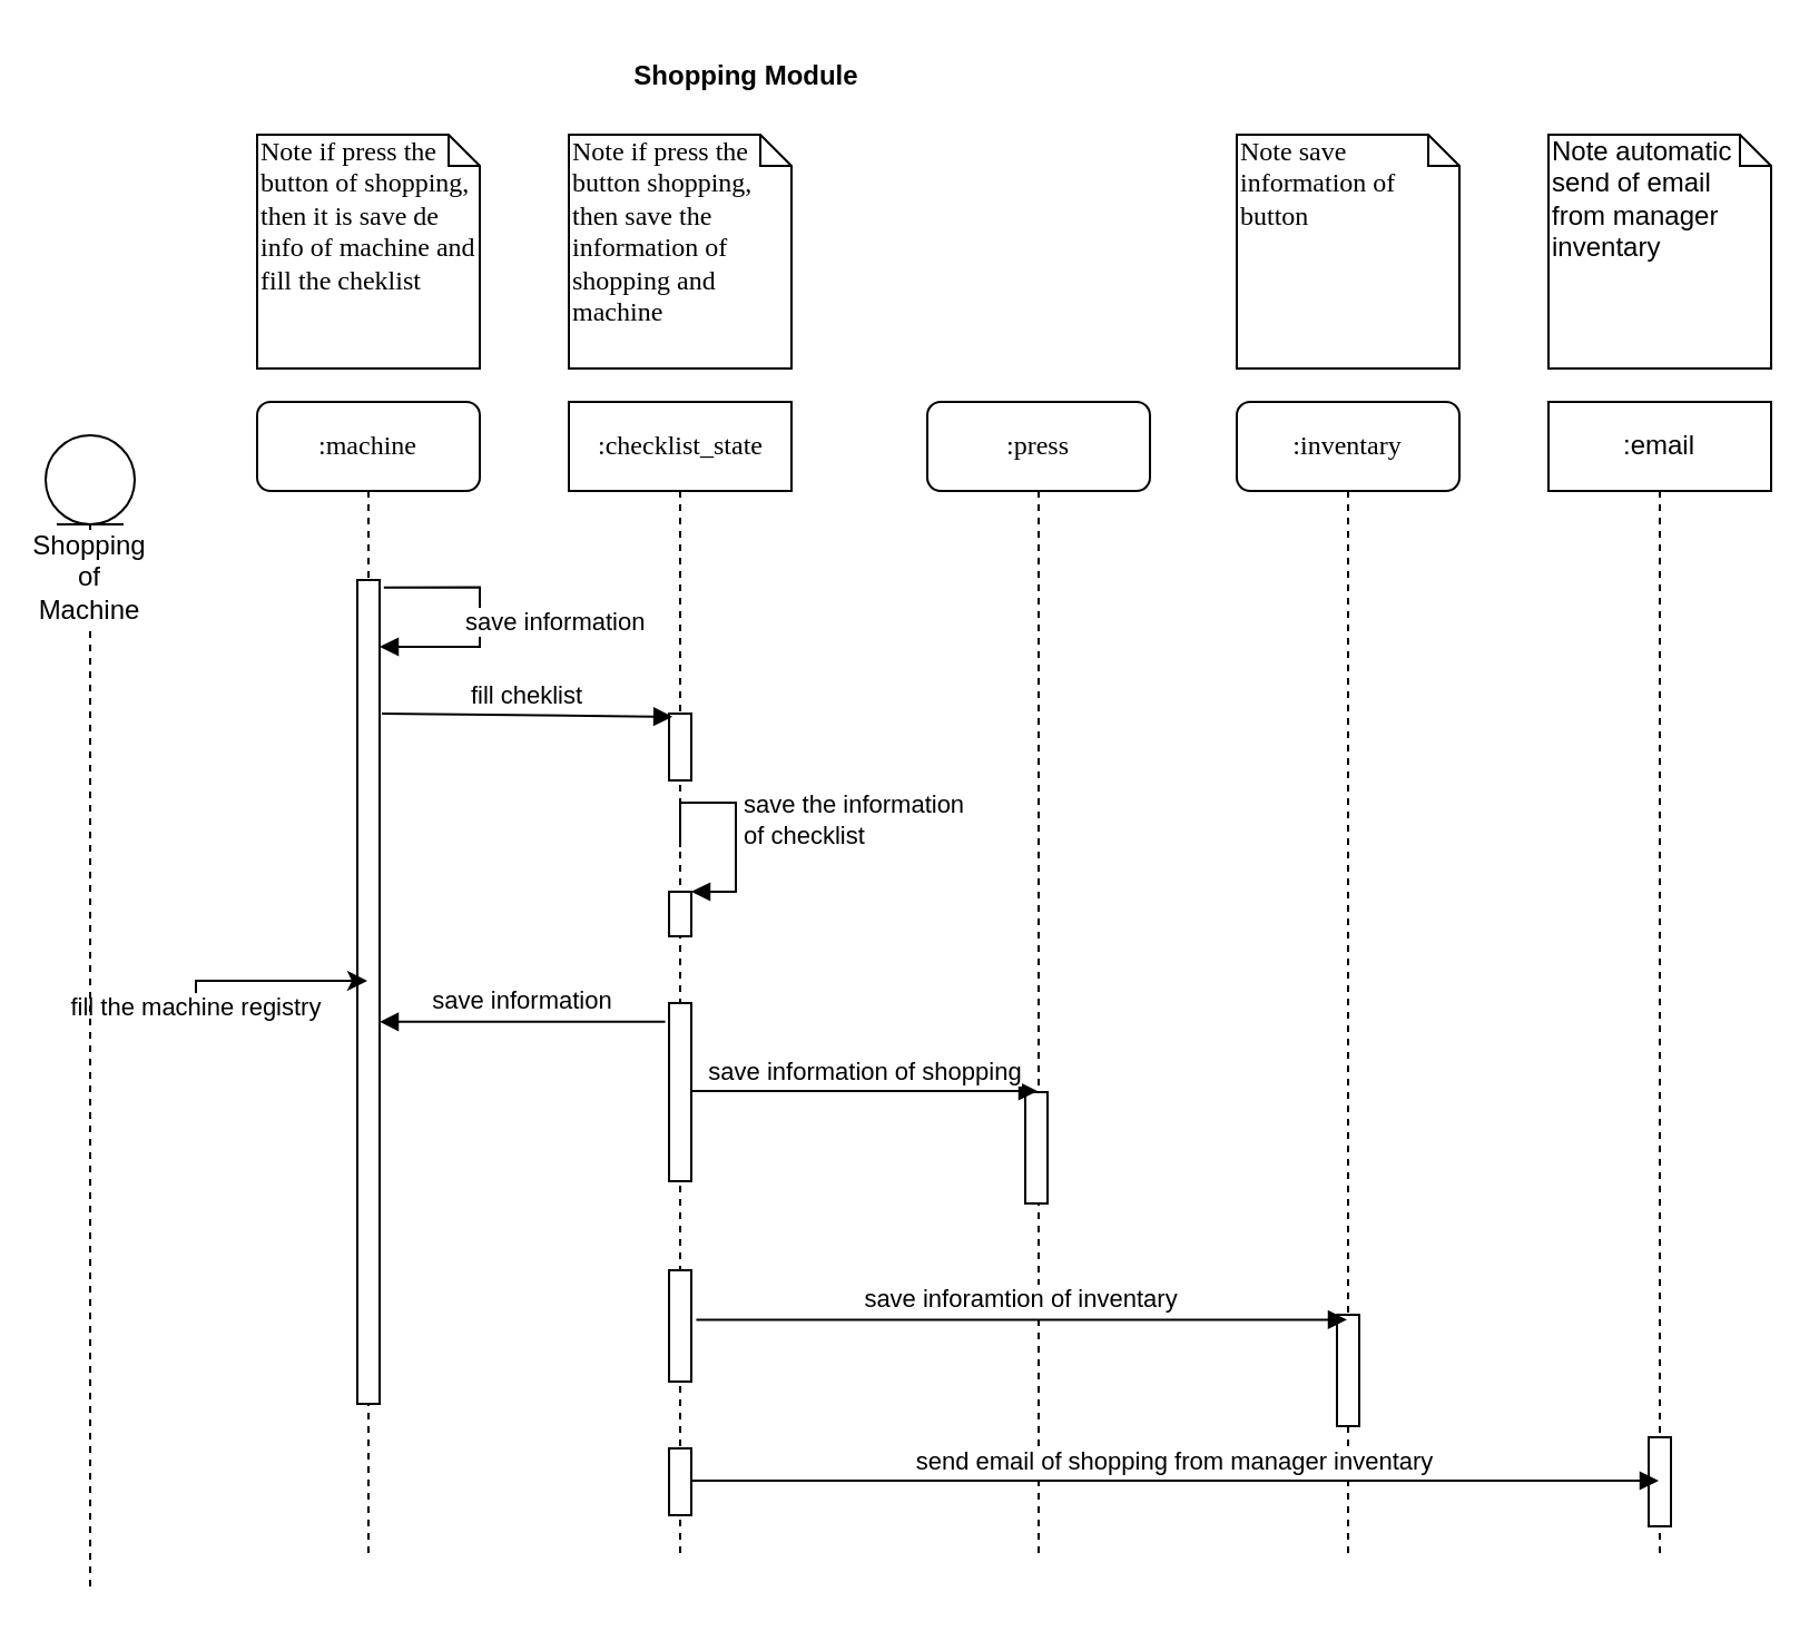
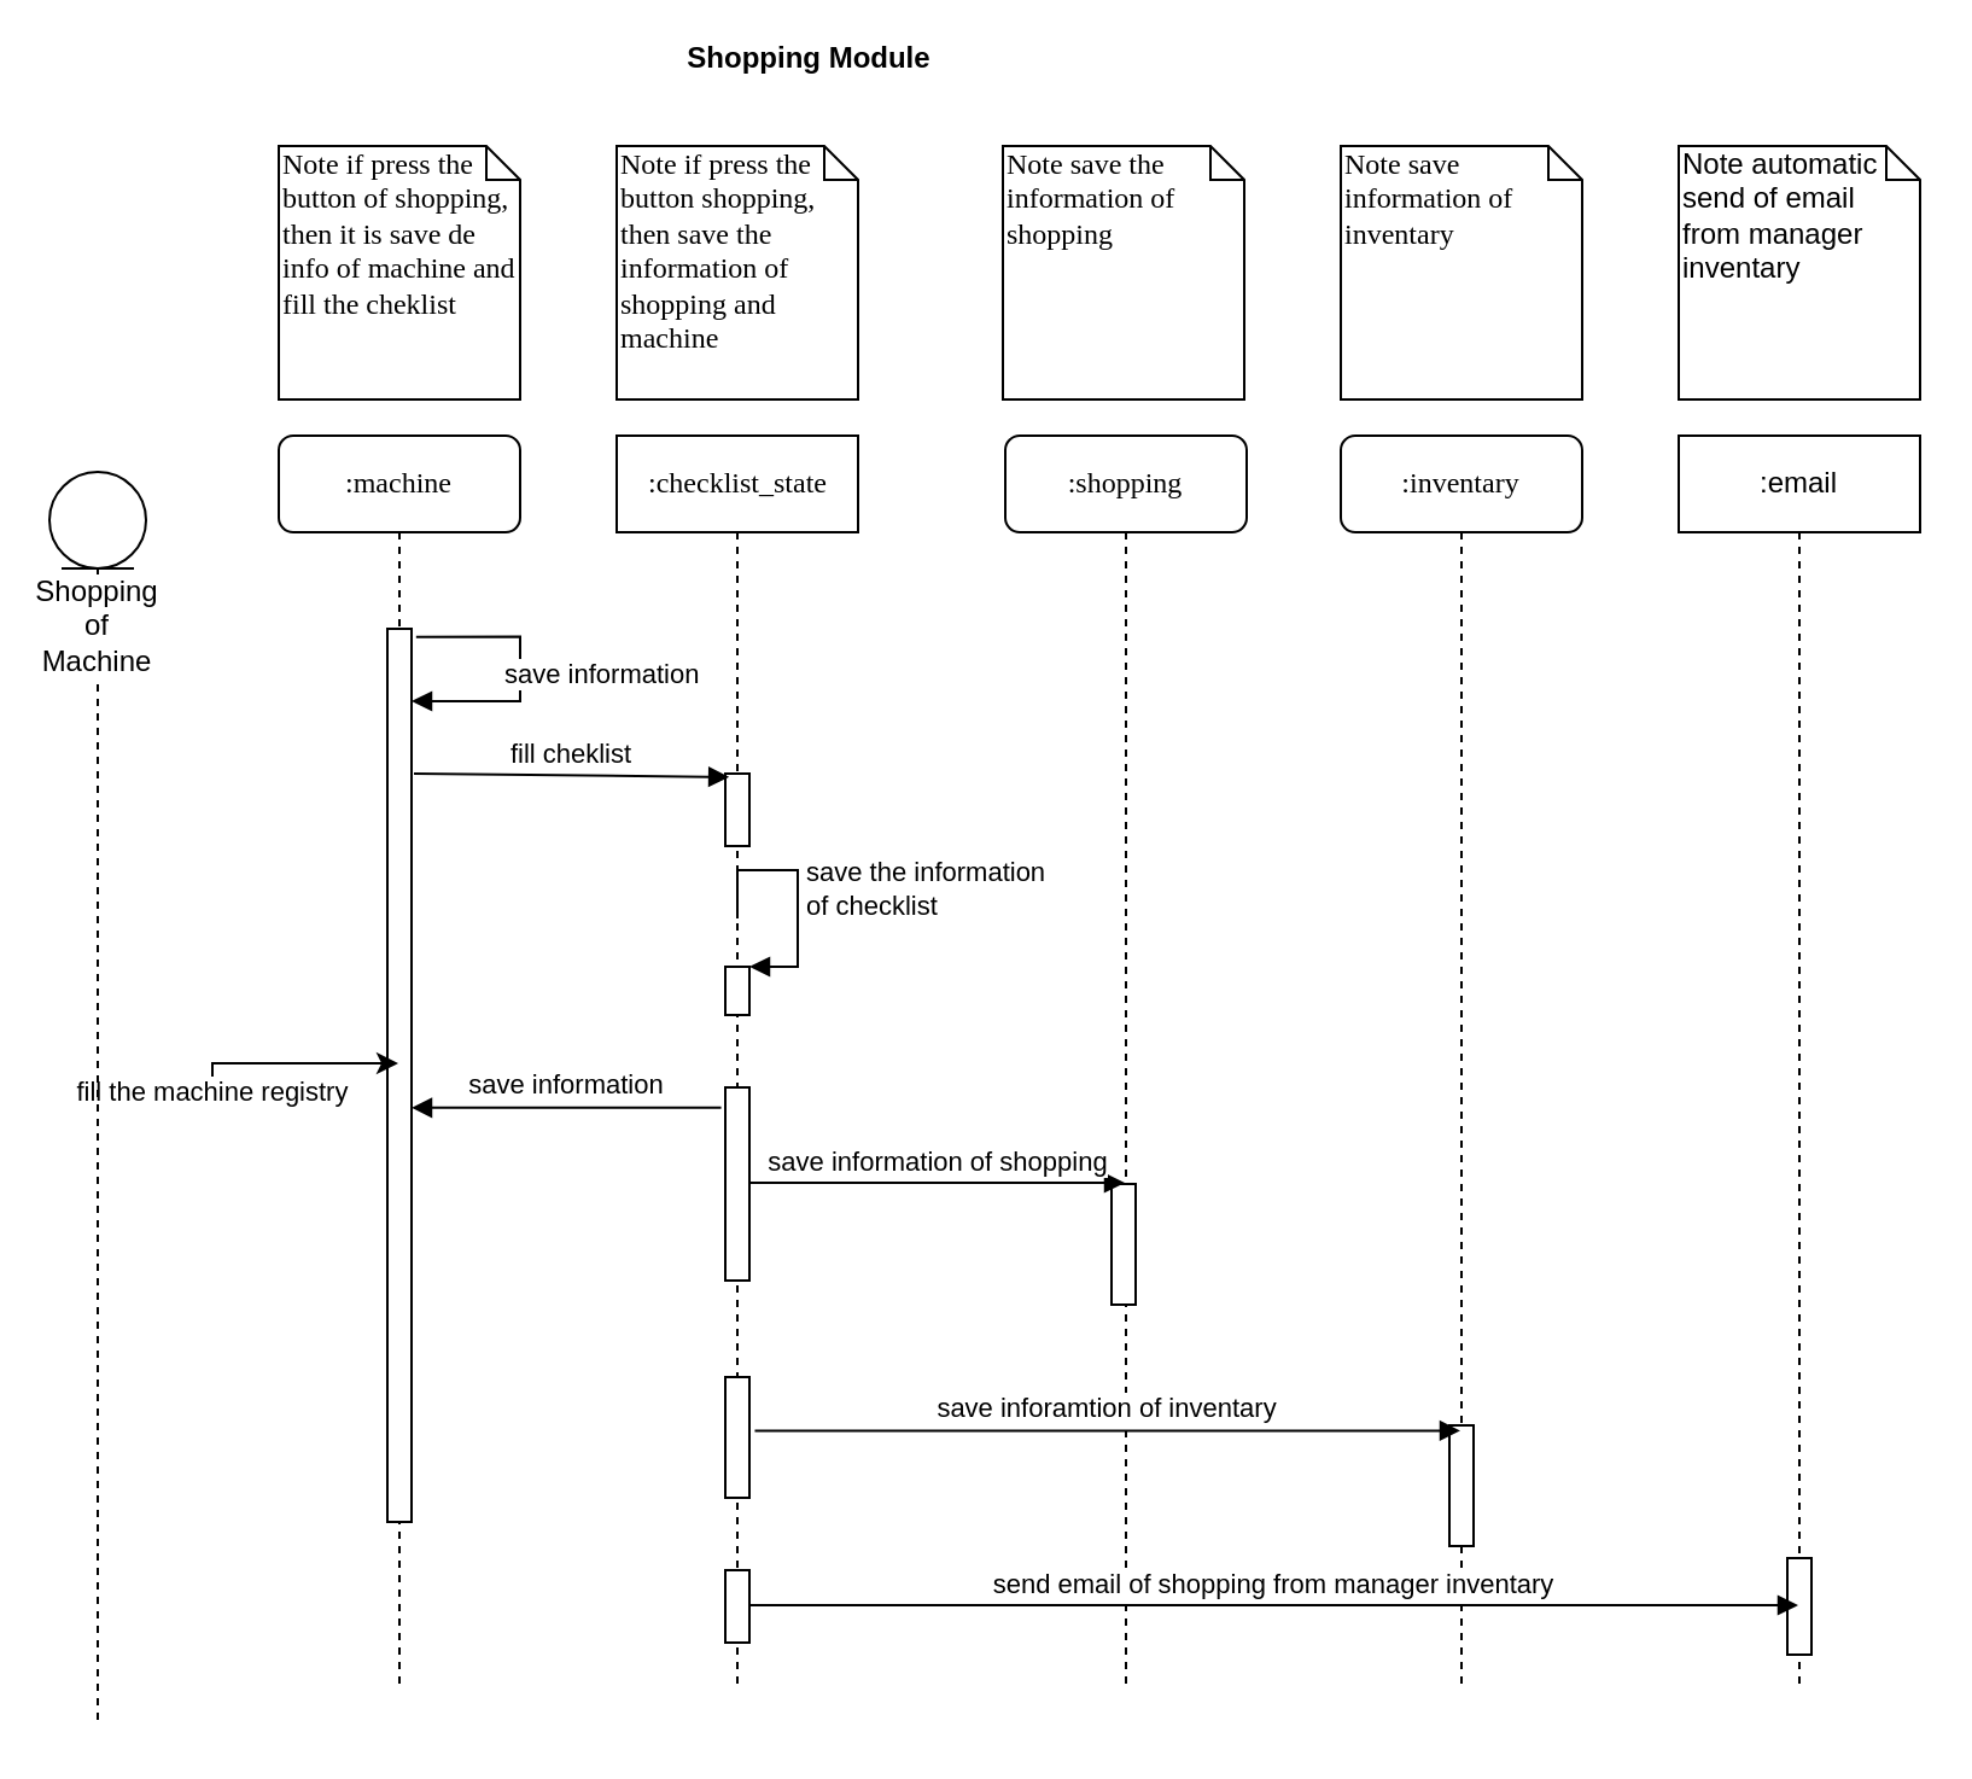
  <mxCell id="0" />
  <mxCell id="1" parent="0" />
  <mxCell id="2" value=":checklist_state" style="html=1;points=[];perimeter=orthogonalPerimeter;shape=umlLifeline;participant=label;shadow=0;fontFamily=Verdana;fontSize=12;fontColor=#000000;align=center;strokeColor=#000000;strokeWidth=1;fillColor=#ffffff;recursiveResize=0;container=1;collapsible=0;" parent="1" vertex="1"><mxGeometry x="255" y="180" width="100" height="520" as="geometry" /></mxCell>
  <mxCell id="3" value="" style="html=1;points=[];perimeter=orthogonalPerimeter;rounded=0;shadow=0;comic=0;labelBackgroundColor=none;strokeWidth=1;fontFamily=Verdana;fontSize=12;align=center;" parent="2" vertex="1"><mxGeometry x="45" y="140" width="10" height="30" as="geometry" /></mxCell>
  <mxCell id="4" value="" style="html=1;points=[];perimeter=orthogonalPerimeter;" vertex="1" parent="2"><mxGeometry x="45" y="220" width="10" height="20" as="geometry" /></mxCell>
  <mxCell id="5" value="save the information&lt;br&gt;of checklist" style="edgeStyle=orthogonalEdgeStyle;html=1;align=left;spacingLeft=2;endArrow=block;rounded=0;entryX=1;entryY=0;" edge="1" target="4" parent="2"><mxGeometry relative="1" as="geometry"><mxPoint x="50" y="200" as="sourcePoint" /><Array as="points"><mxPoint x="50" y="180" /><mxPoint x="75" y="180" /><mxPoint x="75" y="220" /></Array></mxGeometry></mxCell>
  <mxCell id="6" value="" style="html=1;points=[];perimeter=orthogonalPerimeter;" vertex="1" parent="2"><mxGeometry x="45" y="270" width="10" height="80" as="geometry" /></mxCell>
  <mxCell id="7" value="" style="html=1;points=[];perimeter=orthogonalPerimeter;" vertex="1" parent="2"><mxGeometry x="45" y="390" width="10" height="50" as="geometry" /></mxCell>
  <mxCell id="8" value="" style="html=1;points=[];perimeter=orthogonalPerimeter;" vertex="1" parent="2"><mxGeometry x="45" y="470" width="10" height="30" as="geometry" /></mxCell>
- <mxCell id="9" value=":press" style="shape=umlLifeline;perimeter=lifelinePerimeter;whiteSpace=wrap;html=1;container=1;collapsible=0;recursiveResize=0;outlineConnect=0;rounded=1;shadow=0;comic=0;labelBackgroundColor=none;strokeWidth=1;fontFamily=Verdana;fontSize=12;align=center;" parent="1" vertex="1"><mxGeometry x="416" y="180" width="100" height="520" as="geometry" /></mxCell>
+ <mxCell id="9" value=":shopping" style="shape=umlLifeline;perimeter=lifelinePerimeter;whiteSpace=wrap;html=1;container=1;collapsible=0;recursiveResize=0;outlineConnect=0;rounded=1;shadow=0;comic=0;labelBackgroundColor=none;strokeWidth=1;fontFamily=Verdana;fontSize=12;align=center;" parent="1" vertex="1"><mxGeometry x="416" y="180" width="100" height="520" as="geometry" /></mxCell>
  <mxCell id="10" value="" style="html=1;points=[];perimeter=orthogonalPerimeter;rounded=0;shadow=0;comic=0;labelBackgroundColor=none;strokeWidth=1;fontFamily=Verdana;fontSize=12;align=center;" parent="9" vertex="1"><mxGeometry x="44" y="310" width="10" height="50" as="geometry" /></mxCell>
  <mxCell id="11" value=":inventary" style="shape=umlLifeline;perimeter=lifelinePerimeter;whiteSpace=wrap;html=1;container=1;collapsible=0;recursiveResize=0;outlineConnect=0;rounded=1;shadow=0;comic=0;labelBackgroundColor=none;strokeWidth=1;fontFamily=Verdana;fontSize=12;align=center;" parent="1" vertex="1"><mxGeometry x="555" y="180" width="100" height="520" as="geometry" /></mxCell>
  <mxCell id="12" value="" style="html=1;points=[];perimeter=orthogonalPerimeter;rounded=0;shadow=0;comic=0;labelBackgroundColor=none;strokeWidth=1;fontFamily=Verdana;fontSize=12;align=center;" parent="11" vertex="1"><mxGeometry x="45" y="410" width="10" height="50" as="geometry" /></mxCell>
  <mxCell id="13" value=":machine" style="shape=umlLifeline;perimeter=lifelinePerimeter;whiteSpace=wrap;html=1;container=1;collapsible=0;recursiveResize=0;outlineConnect=0;rounded=1;shadow=0;comic=0;labelBackgroundColor=none;strokeWidth=1;fontFamily=Verdana;fontSize=12;align=center;" parent="1" vertex="1"><mxGeometry x="115" y="180" width="100" height="520" as="geometry" /></mxCell>
  <mxCell id="14" value="" style="html=1;points=[];perimeter=orthogonalPerimeter;rounded=0;shadow=0;comic=0;labelBackgroundColor=none;strokeWidth=1;fontFamily=Verdana;fontSize=12;align=center;" parent="13" vertex="1"><mxGeometry x="45" y="80" width="10" height="370" as="geometry" /></mxCell>
  <mxCell id="15" value="save information" style="edgeStyle=orthogonalEdgeStyle;html=1;align=left;spacingLeft=2;endArrow=block;rounded=0;exitX=1.192;exitY=0.009;exitDx=0;exitDy=0;exitPerimeter=0;" edge="1" target="14" parent="13" source="14"><mxGeometry x="0.035" y="-10" relative="1" as="geometry"><mxPoint x="115" y="170" as="sourcePoint" /><Array as="points"><mxPoint x="100" y="84" /><mxPoint x="100" y="110" /></Array><mxPoint as="offset" /></mxGeometry></mxCell>
  <mxCell id="16" value="Note if press the button of shopping, then it is save de info of machine and fill the cheklist" style="shape=note;whiteSpace=wrap;html=1;size=14;verticalAlign=top;align=left;spacingTop=-6;rounded=0;shadow=0;comic=0;labelBackgroundColor=none;strokeWidth=1;fontFamily=Verdana;fontSize=12" parent="1" vertex="1"><mxGeometry x="115" y="60" width="100" height="105" as="geometry" /></mxCell>
  <mxCell id="17" value="Note if press the button shopping, then save the information of shopping and machine" style="shape=note;whiteSpace=wrap;html=1;size=14;verticalAlign=top;align=left;spacingTop=-6;rounded=0;shadow=0;comic=0;labelBackgroundColor=none;strokeWidth=1;fontFamily=Verdana;fontSize=12" parent="1" vertex="1"><mxGeometry x="255" y="60" width="100" height="105" as="geometry" /></mxCell>
- <mxCell id="19" value="Note save information of button" style="shape=note;whiteSpace=wrap;html=1;size=14;verticalAlign=top;align=left;spacingTop=-6;rounded=0;shadow=0;comic=0;labelBackgroundColor=none;strokeWidth=1;fontFamily=Verdana;fontSize=12" parent="1" vertex="1"><mxGeometry x="555" y="60" width="100" height="105" as="geometry" /></mxCell>
+ <mxCell id="18" value="Note save the information of shopping" style="shape=note;whiteSpace=wrap;html=1;size=14;verticalAlign=top;align=left;spacingTop=-6;rounded=0;shadow=0;comic=0;labelBackgroundColor=none;strokeWidth=1;fontFamily=Verdana;fontSize=12" parent="1" vertex="1"><mxGeometry x="415" y="60" width="100" height="105" as="geometry" /></mxCell>
+ <mxCell id="19" value="Note save information of inventary" style="shape=note;whiteSpace=wrap;html=1;size=14;verticalAlign=top;align=left;spacingTop=-6;rounded=0;shadow=0;comic=0;labelBackgroundColor=none;strokeWidth=1;fontFamily=Verdana;fontSize=12" parent="1" vertex="1"><mxGeometry x="555" y="60" width="100" height="105" as="geometry" /></mxCell>
  <mxCell id="20" style="edgeStyle=orthogonalEdgeStyle;rounded=0;orthogonalLoop=1;jettySize=auto;html=1;" edge="1" parent="1" source="22" target="13"><mxGeometry relative="1" as="geometry" /></mxCell>
  <mxCell id="21" value="fill the machine registry&amp;nbsp;" style="edgeLabel;html=1;align=center;verticalAlign=middle;resizable=0;points=[];" vertex="1" connectable="0" parent="20"><mxGeometry x="-0.265" y="2" relative="1" as="geometry"><mxPoint x="3" y="-0.5" as="offset" /></mxGeometry></mxCell>
  <mxCell id="22" value="Shopping of Machine" style="shape=umlLifeline;participant=umlEntity;perimeter=lifelinePerimeter;whiteSpace=wrap;html=1;container=1;collapsible=0;recursiveResize=0;verticalAlign=top;spacingTop=36;labelBackgroundColor=#ffffff;outlineConnect=0;" vertex="1" parent="1"><mxGeometry x="20" y="195" width="40" height="520" as="geometry" /></mxCell>
  <mxCell id="23" value="fill cheklist" style="html=1;verticalAlign=bottom;endArrow=block;entryX=0.156;entryY=0.047;entryDx=0;entryDy=0;entryPerimeter=0;" edge="1" parent="1" target="3"><mxGeometry width="80" relative="1" as="geometry"><mxPoint x="171" y="320" as="sourcePoint" /><mxPoint x="245" y="300" as="targetPoint" /></mxGeometry></mxCell>
  <mxCell id="24" value="save information" style="html=1;verticalAlign=bottom;endArrow=block;exitX=-0.172;exitY=0.105;exitDx=0;exitDy=0;exitPerimeter=0;" edge="1" parent="1" source="6" target="14"><mxGeometry width="80" relative="1" as="geometry"><mxPoint x="205" y="500" as="sourcePoint" /><mxPoint x="175" y="458" as="targetPoint" /></mxGeometry></mxCell>
  <mxCell id="25" value="save information of shopping" style="html=1;verticalAlign=bottom;endArrow=block;" edge="1" parent="1" target="9"><mxGeometry width="80" relative="1" as="geometry"><mxPoint x="310" y="489.5" as="sourcePoint" /><mxPoint x="390" y="489.5" as="targetPoint" /></mxGeometry></mxCell>
  <mxCell id="26" value="save inforamtion of inventary" style="html=1;verticalAlign=bottom;endArrow=block;exitX=1.223;exitY=0.444;exitDx=0;exitDy=0;exitPerimeter=0;" edge="1" parent="1" source="7" target="11"><mxGeometry width="80" relative="1" as="geometry"><mxPoint x="310" y="604.5" as="sourcePoint" /><mxPoint x="390" y="604.5" as="targetPoint" /></mxGeometry></mxCell>
- <mxCell id="27" value="Shopping Module" style="text;align=center;fontStyle=1;verticalAlign=middle;spacingLeft=3;spacingRight=3;strokeColor=none;rotatable=0;points=[[0,0.5],[1,0.5]];portConstraint=eastwest;" vertex="1" parent="1"><mxGeometry x="55" y="20" width="560" height="26" as="geometry" /></mxCell>
+ <mxCell id="27" value="Shopping Module" style="text;align=center;fontStyle=1;verticalAlign=middle;spacingLeft=3;spacingRight=3;strokeColor=none;rotatable=0;points=[[0,0.5],[1,0.5]];portConstraint=eastwest;" vertex="1" parent="1"><mxGeometry x="55" y="10" width="560" height="26" as="geometry" /></mxCell>
  <mxCell id="28" value=":email" style="shape=umlLifeline;perimeter=lifelinePerimeter;whiteSpace=wrap;html=1;container=1;collapsible=0;recursiveResize=0;outlineConnect=0;" vertex="1" parent="1"><mxGeometry x="695" y="180" width="100" height="520" as="geometry" /></mxCell>
  <mxCell id="29" value="" style="html=1;points=[];perimeter=orthogonalPerimeter;" vertex="1" parent="28"><mxGeometry x="45" y="465" width="10" height="40" as="geometry" /></mxCell>
  <mxCell id="30" value="Note automatic send of email from manager inventary" style="shape=note;whiteSpace=wrap;html=1;size=14;verticalAlign=top;align=left;spacingTop=-6;" vertex="1" parent="1"><mxGeometry x="695" y="60" width="100" height="105" as="geometry" /></mxCell>
  <mxCell id="31" value="send email of shopping from manager inventary" style="html=1;verticalAlign=bottom;endArrow=block;" edge="1" parent="1" target="28"><mxGeometry width="80" relative="1" as="geometry"><mxPoint x="310" y="664.5" as="sourcePoint" /><mxPoint x="390" y="664.5" as="targetPoint" /></mxGeometry></mxCell>
